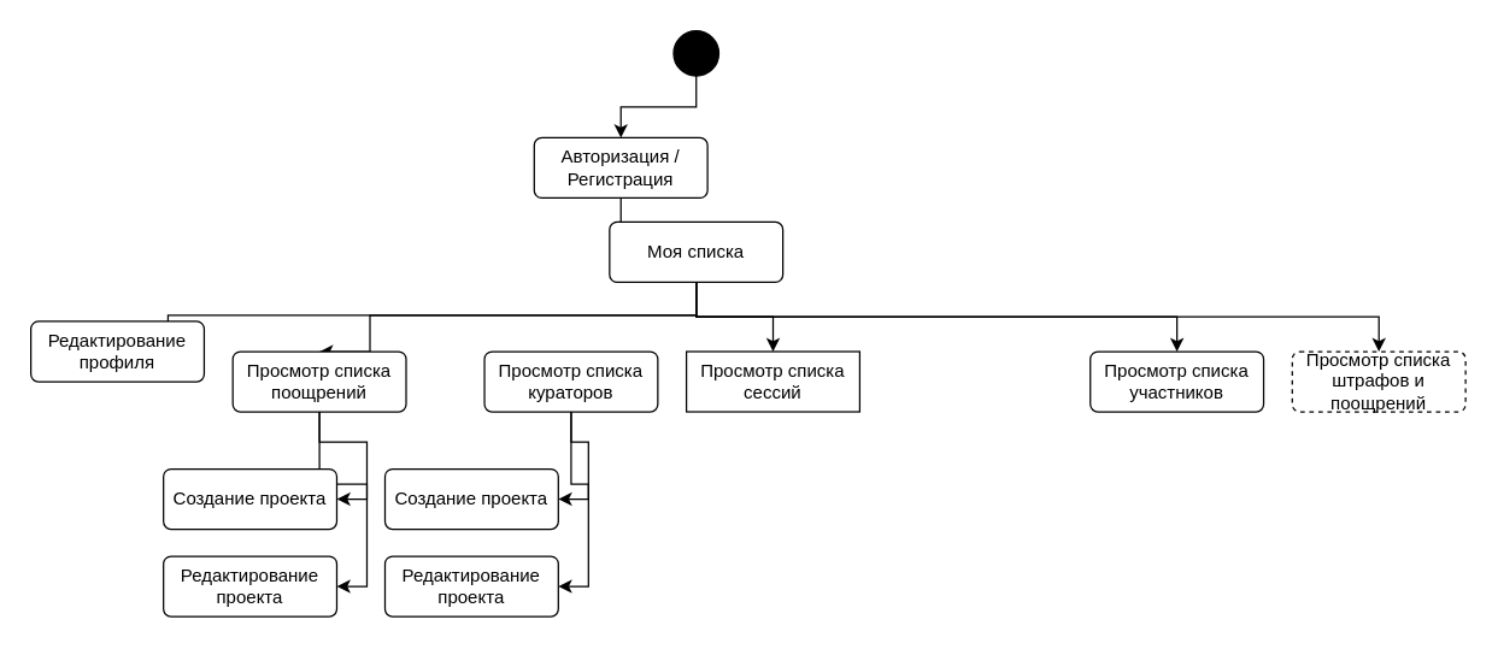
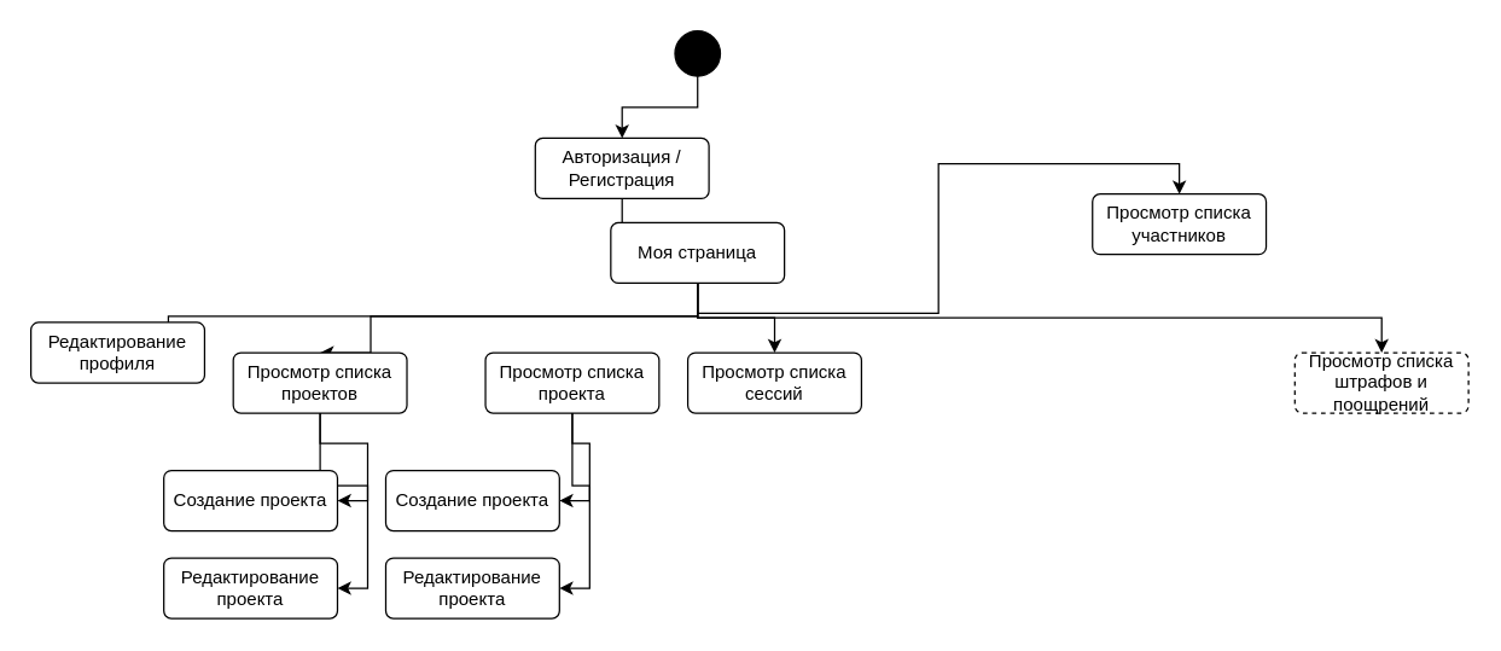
  <mxCell id="0" />
  <mxCell id="1" parent="0" />
  <mxCell id="2" style="edgeStyle=orthogonalEdgeStyle;rounded=0;orthogonalLoop=1;jettySize=auto;html=1;entryX=0.5;entryY=0;entryDx=0;entryDy=0;" edge="1" parent="1" source="3" target="5"><mxGeometry relative="1" as="geometry" /></mxCell>
  <mxCell id="3" value="" style="ellipse;fillColor=strokeColor;html=1;" vertex="1" parent="1"><mxGeometry x="446.5" y="20" width="30" height="30" as="geometry" /></mxCell>
  <mxCell id="4" style="edgeStyle=orthogonalEdgeStyle;rounded=0;orthogonalLoop=1;jettySize=auto;html=1;exitX=0.5;exitY=1;exitDx=0;exitDy=0;entryX=0.5;entryY=0;entryDx=0;entryDy=0;" edge="1" parent="1" source="5" target="11"><mxGeometry relative="1" as="geometry" /></mxCell>
  <mxCell id="5" value="Авторизация / Регистрация" style="html=1;align=center;verticalAlign=middle;rounded=1;absoluteArcSize=1;arcSize=10;dashed=0;whiteSpace=wrap;" vertex="1" parent="1"><mxGeometry x="354" y="91" width="115" height="40" as="geometry" /></mxCell>
  <mxCell id="6" value="" style="edgeStyle=orthogonalEdgeStyle;rounded=0;orthogonalLoop=1;jettySize=auto;html=1;exitX=0.5;exitY=1;exitDx=0;exitDy=0;entryX=0.5;entryY=0;entryDx=0;entryDy=0;" edge="1" parent="1" source="11" target="12"><mxGeometry relative="1" as="geometry"><Array as="points"><mxPoint x="461" y="209" /><mxPoint x="111" y="209" /><mxPoint x="111" y="233" /></Array></mxGeometry></mxCell>
  <mxCell id="7" value="" style="edgeStyle=orthogonalEdgeStyle;rounded=0;orthogonalLoop=1;jettySize=auto;html=1;exitX=0.5;exitY=1;exitDx=0;exitDy=0;entryX=0.5;entryY=0;entryDx=0;entryDy=0;" edge="1" parent="1" source="11" target="15"><mxGeometry relative="1" as="geometry"><Array as="points"><mxPoint x="461" y="209" /><mxPoint x="245" y="209" /><mxPoint x="245" y="233" /></Array></mxGeometry></mxCell>
  <mxCell id="8" style="edgeStyle=orthogonalEdgeStyle;rounded=0;orthogonalLoop=1;jettySize=auto;html=1;entryX=0.5;entryY=0;entryDx=0;entryDy=0;exitX=0.5;exitY=1;exitDx=0;exitDy=0;" edge="1" parent="1" source="11" target="19"><mxGeometry relative="1" as="geometry" /></mxCell>
  <mxCell id="9" style="edgeStyle=orthogonalEdgeStyle;rounded=0;orthogonalLoop=1;jettySize=auto;html=1;exitX=0.5;exitY=1;exitDx=0;exitDy=0;entryX=0.5;entryY=0;entryDx=0;entryDy=0;" edge="1" parent="1" source="11" target="20"><mxGeometry relative="1" as="geometry" /></mxCell>
  <mxCell id="10" style="edgeStyle=orthogonalEdgeStyle;rounded=0;orthogonalLoop=1;jettySize=auto;html=1;exitX=0.5;exitY=1;exitDx=0;exitDy=0;entryX=0.5;entryY=0;entryDx=0;entryDy=0;" edge="1" parent="1" source="11" target="21"><mxGeometry relative="1" as="geometry" /></mxCell>
- <mxCell id="11" value="Моя списка" style="html=1;align=center;verticalAlign=middle;rounded=1;absoluteArcSize=1;arcSize=10;dashed=0;whiteSpace=wrap;" vertex="1" parent="1"><mxGeometry x="404" y="147" width="115" height="40" as="geometry" /></mxCell>
+ <mxCell id="11" value="Моя страница" style="html=1;align=center;verticalAlign=middle;rounded=1;absoluteArcSize=1;arcSize=10;dashed=0;whiteSpace=wrap;" vertex="1" parent="1"><mxGeometry x="404" y="147" width="115" height="40" as="geometry" /></mxCell>
  <mxCell id="12" value="Редактирование профиля" style="html=1;align=center;verticalAlign=middle;rounded=1;absoluteArcSize=1;arcSize=10;dashed=0;whiteSpace=wrap;" vertex="1" parent="1"><mxGeometry x="20" y="213" width="115" height="40" as="geometry" /></mxCell>
  <mxCell id="13" value="" style="edgeStyle=orthogonalEdgeStyle;rounded=0;orthogonalLoop=1;jettySize=auto;html=1;entryX=1;entryY=0.5;entryDx=0;entryDy=0;" edge="1" parent="1" source="15" target="22"><mxGeometry relative="1" as="geometry" /></mxCell>
  <mxCell id="14" style="edgeStyle=orthogonalEdgeStyle;rounded=0;orthogonalLoop=1;jettySize=auto;html=1;exitX=0.5;exitY=1;exitDx=0;exitDy=0;entryX=1;entryY=0.5;entryDx=0;entryDy=0;" edge="1" parent="1" source="15" target="23"><mxGeometry relative="1" as="geometry" /></mxCell>
- <mxCell id="15" value="Просмотр списка поощрений" style="html=1;align=center;verticalAlign=middle;rounded=1;absoluteArcSize=1;arcSize=10;dashed=0;whiteSpace=wrap;" vertex="1" parent="1"><mxGeometry x="154" y="233" width="115" height="40" as="geometry" /></mxCell>
+ <mxCell id="15" value="Просмотр списка проектов" style="html=1;align=center;verticalAlign=middle;rounded=1;absoluteArcSize=1;arcSize=10;dashed=0;whiteSpace=wrap;" vertex="1" parent="1"><mxGeometry x="154" y="233" width="115" height="40" as="geometry" /></mxCell>
  <mxCell id="16" style="edgeStyle=orthogonalEdgeStyle;rounded=0;orthogonalLoop=1;jettySize=auto;html=1;entryX=1;entryY=0.5;entryDx=0;entryDy=0;" edge="1" parent="1" source="18" target="24"><mxGeometry relative="1" as="geometry" /></mxCell>
  <mxCell id="17" style="edgeStyle=orthogonalEdgeStyle;rounded=0;orthogonalLoop=1;jettySize=auto;html=1;entryX=1;entryY=0.5;entryDx=0;entryDy=0;" edge="1" parent="1" source="18" target="25"><mxGeometry relative="1" as="geometry" /></mxCell>
- <mxCell id="18" value="Просмотр списка кураторов" style="html=1;align=center;verticalAlign=middle;rounded=1;absoluteArcSize=1;arcSize=10;dashed=0;whiteSpace=wrap;" vertex="1" parent="1"><mxGeometry x="321" y="233" width="115" height="40" as="geometry" /></mxCell>
- <mxCell id="19" value="Просмотр списка сессий" style="html=1;align=center;verticalAlign=middle;absoluteArcSize=1;arcSize=10;dashed=0;whiteSpace=wrap;rounded=0;" vertex="1" parent="1"><mxGeometry x="455" y="233" width="115" height="40" as="geometry" /></mxCell>
- <mxCell id="20" value="Просмотр списка участников" style="html=1;align=center;verticalAlign=middle;rounded=1;absoluteArcSize=1;arcSize=10;dashed=0;whiteSpace=wrap;" vertex="1" parent="1"><mxGeometry x="723" y="233" width="115" height="40" as="geometry" /></mxCell>
+ <mxCell id="18" value="Просмотр списка проекта" style="html=1;align=center;verticalAlign=middle;rounded=1;absoluteArcSize=1;arcSize=10;dashed=0;whiteSpace=wrap;" vertex="1" parent="1"><mxGeometry x="321" y="233" width="115" height="40" as="geometry" /></mxCell>
+ <mxCell id="19" value="Просмотр списка сессий" style="html=1;align=center;verticalAlign=middle;rounded=1;absoluteArcSize=1;arcSize=10;dashed=0;whiteSpace=wrap;" vertex="1" parent="1"><mxGeometry x="455" y="233" width="115" height="40" as="geometry" /></mxCell>
+ <mxCell id="20" value="Просмотр списка участников" style="html=1;align=center;verticalAlign=middle;rounded=1;absoluteArcSize=1;arcSize=10;dashed=0;whiteSpace=wrap;" vertex="1" parent="1"><mxGeometry x="723" y="128" width="115" height="40" as="geometry" /></mxCell>
  <mxCell id="21" value="Просмотр списка штрафов и поощрений" style="html=1;align=center;verticalAlign=middle;rounded=1;absoluteArcSize=1;arcSize=10;dashed=1;whiteSpace=wrap;" vertex="1" parent="1"><mxGeometry x="857" y="233" width="115" height="40" as="geometry" /></mxCell>
  <mxCell id="22" value="Создание проекта" style="html=1;align=center;verticalAlign=middle;rounded=1;absoluteArcSize=1;arcSize=10;dashed=0;whiteSpace=wrap;" vertex="1" parent="1"><mxGeometry x="108" y="311" width="115" height="40" as="geometry" /></mxCell>
  <mxCell id="23" value="Редактирование проекта" style="html=1;align=center;verticalAlign=middle;rounded=1;absoluteArcSize=1;arcSize=10;dashed=0;whiteSpace=wrap;" vertex="1" parent="1"><mxGeometry x="108" y="369" width="115" height="40" as="geometry" /></mxCell>
  <mxCell id="24" value="Создание проекта" style="html=1;align=center;verticalAlign=middle;rounded=1;absoluteArcSize=1;arcSize=10;dashed=0;whiteSpace=wrap;" vertex="1" parent="1"><mxGeometry x="255" y="311" width="115" height="40" as="geometry" /></mxCell>
  <mxCell id="25" value="Редактирование проекта" style="html=1;align=center;verticalAlign=middle;rounded=1;absoluteArcSize=1;arcSize=10;dashed=0;whiteSpace=wrap;" vertex="1" parent="1"><mxGeometry x="255" y="369" width="115" height="40" as="geometry" /></mxCell>
